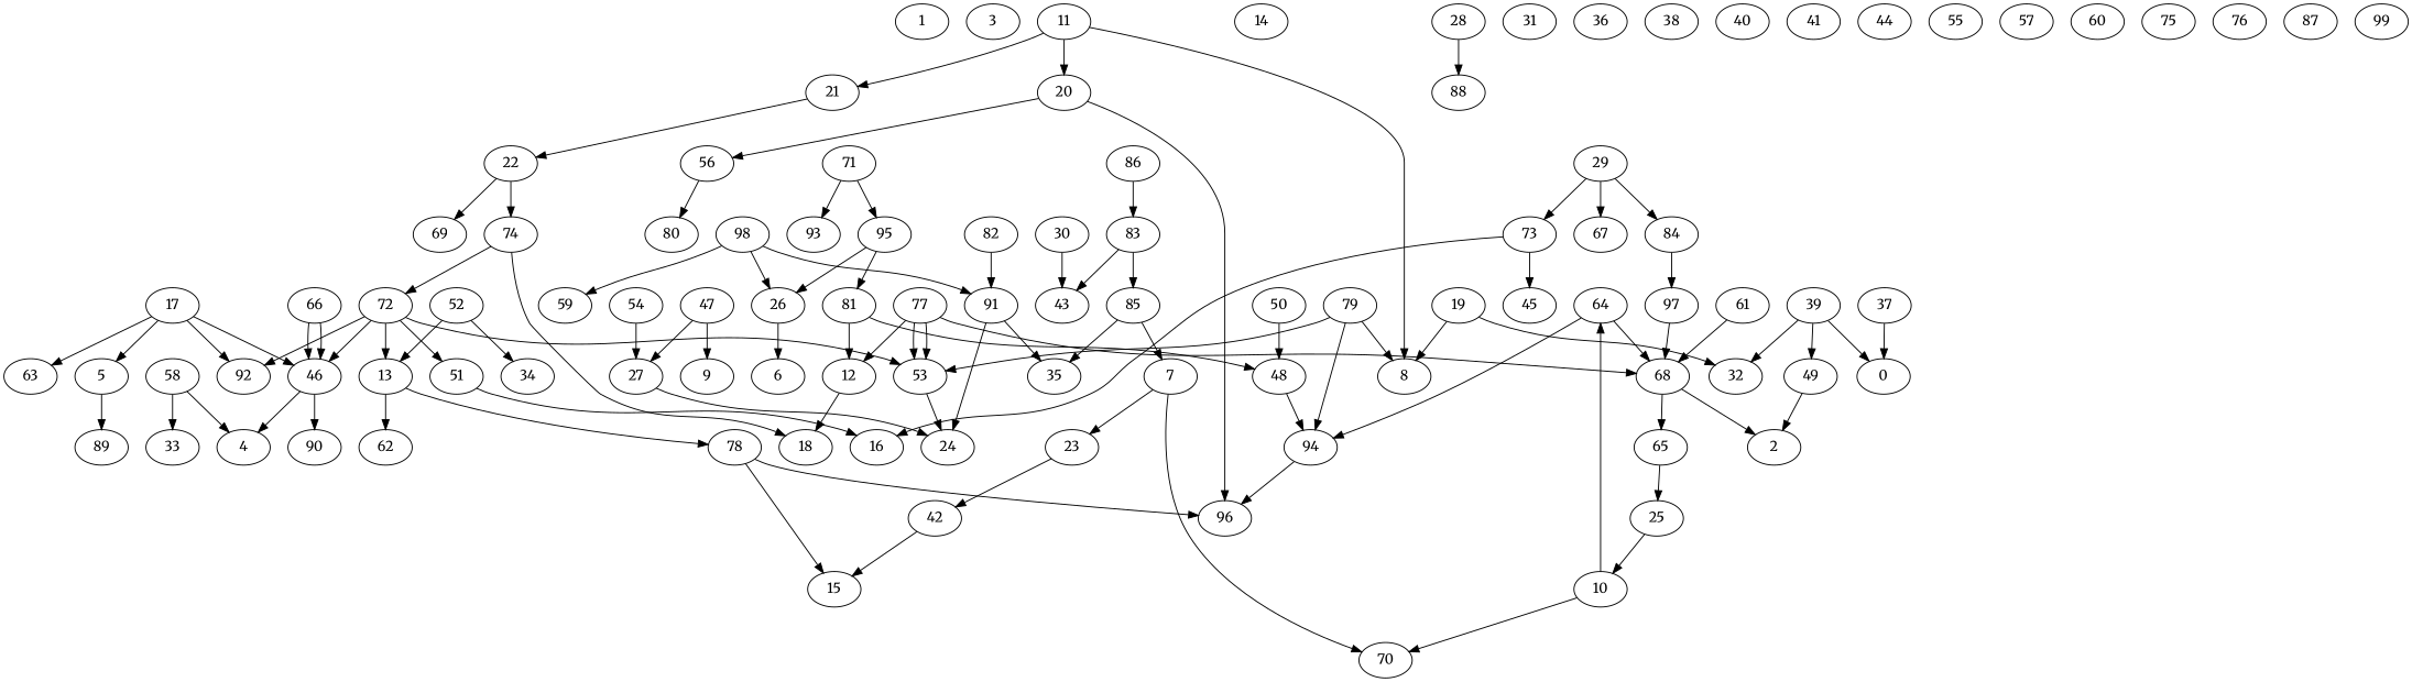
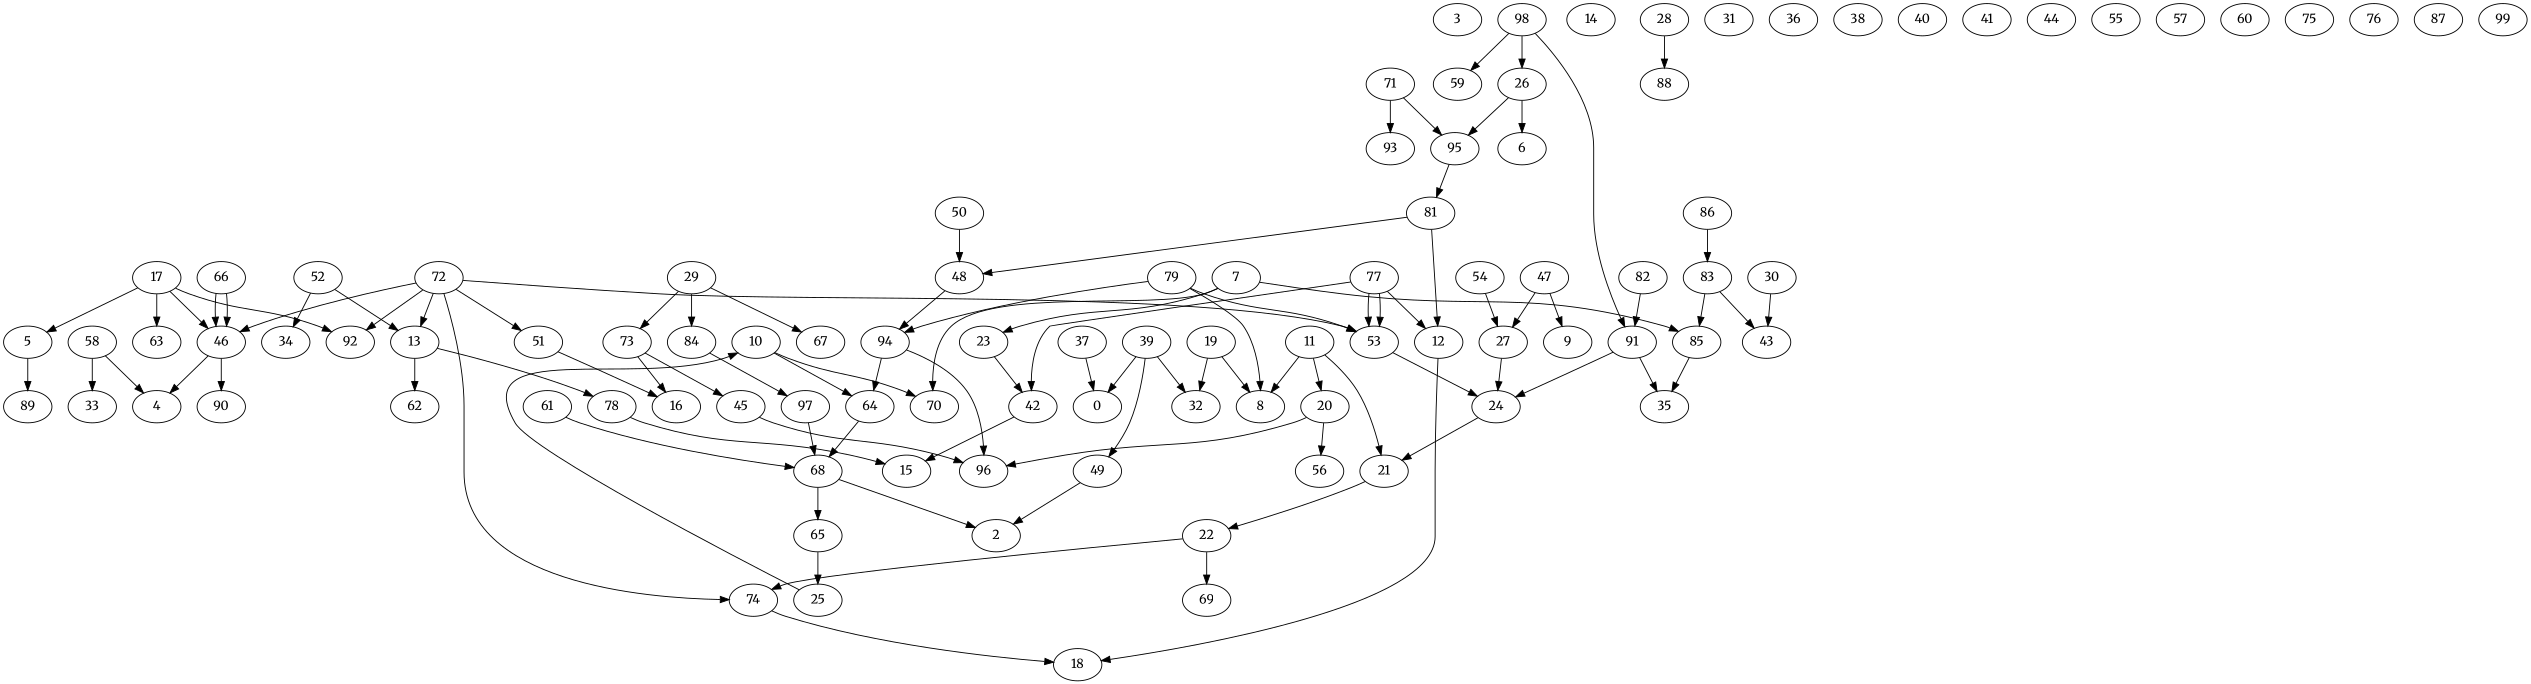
  digraph {
    fontname=Merriweather
    node [fontname=Merriweather]
    edge [fontname=Merriweather]
-   1
    3
    5
    89
    7
    23
    70
    85
    42
    35
    10
    64
    94
    68
    11
    8
    20
    21
    56
    96
    22
    12
    18
    13
    62
    78
    15
    14
    17
    46
    63
    92
    4
    90
    19
    32
-   80
    69
    74
    24
    25
    26
    6
    27
    28
    88
    29
    67
    73
    84
    16
    45
    97
    30
    43
    31
    36
    37
    0
    38
    39
    49
    2
    40
    41
    44
    47
    9
    48
    50
    51
    52
    34
    53
    54
    55
    57
    58
    33
    60
    61
    65
    66
    71
    93
    95
    81
    72
    75
    76
    77
    79
    82
    91
    83
    86
    87
    98
    59
    99
    5 -> 89
    7 -> 23
    7 -> 70
-   85 -> 7
+   7 -> 85
    23 -> 42
    85 -> 35
    42 -> 15
    10 -> 70
    10 -> 64
-   64 -> 94
+   94 -> 64
    64 -> 68
    94 -> 96
    68 -> 2
    68 -> 65
    11 -> 8
    11 -> 20
    11 -> 21
    20 -> 56
    20 -> 96
    21 -> 22
-   56 -> 80
    22 -> 69
    22 -> 74
    12 -> 18
    13 -> 62
    13 -> 78
-   78 -> 96
+   45 -> 96
    78 -> 15
    17 -> 5
    17 -> 46
    17 -> 63
    17 -> 92
    46 -> 4
    46 -> 90
    19 -> 8
    19 -> 32
    74 -> 18
+   24 -> 21
    25 -> 10
    26 -> 6
    27 -> 24
    28 -> 88
    29 -> 67
    29 -> 73
    29 -> 84
    73 -> 16
    73 -> 45
    84 -> 97
    97 -> 68
    30 -> 43
    37 -> 0
    39 -> 32
    39 -> 0
    39 -> 49
    49 -> 2
    47 -> 27
    47 -> 9
    48 -> 94
    50 -> 48
    51 -> 16
    52 -> 13
    52 -> 34
    53 -> 24
    54 -> 27
    58 -> 4
    58 -> 33
    61 -> 68
    65 -> 25
    66 -> 46
    66 -> 46
    71 -> 93
    71 -> 95
-   95 -> 26
+   26 -> 95
    95 -> 81
    81 -> 12
    81 -> 48
    72 -> 13
    72 -> 46
    72 -> 92
-   74 -> 72
+   72 -> 74
    72 -> 51
    72 -> 53
-   77 -> 68
+   77 -> 42
    77 -> 12
    77 -> 53
    77 -> 53
    79 -> 94
    79 -> 8
    79 -> 53
    82 -> 91
    91 -> 35
    91 -> 24
    83 -> 85
    83 -> 43
    86 -> 83
    98 -> 26
    98 -> 91
    98 -> 59
  }
